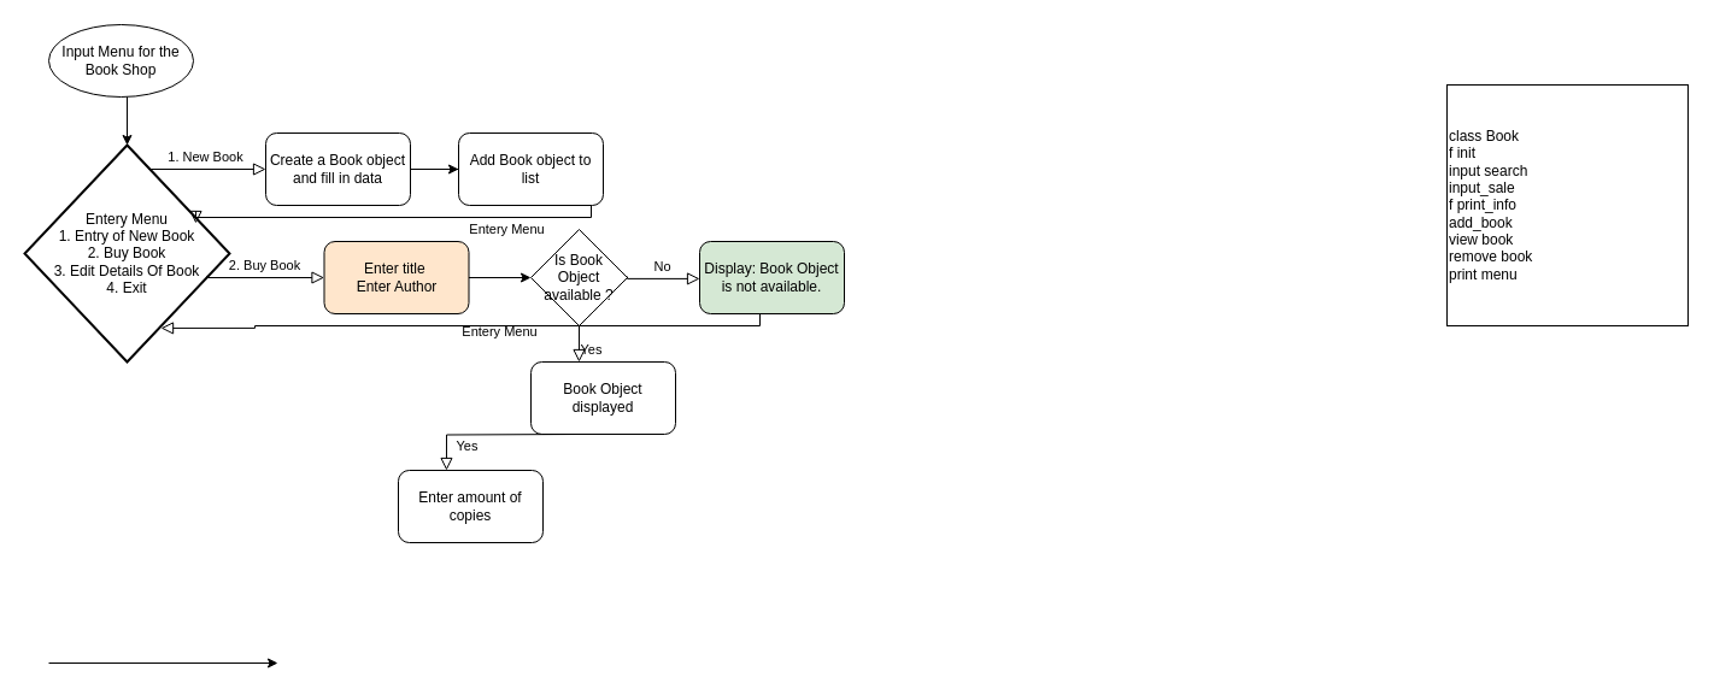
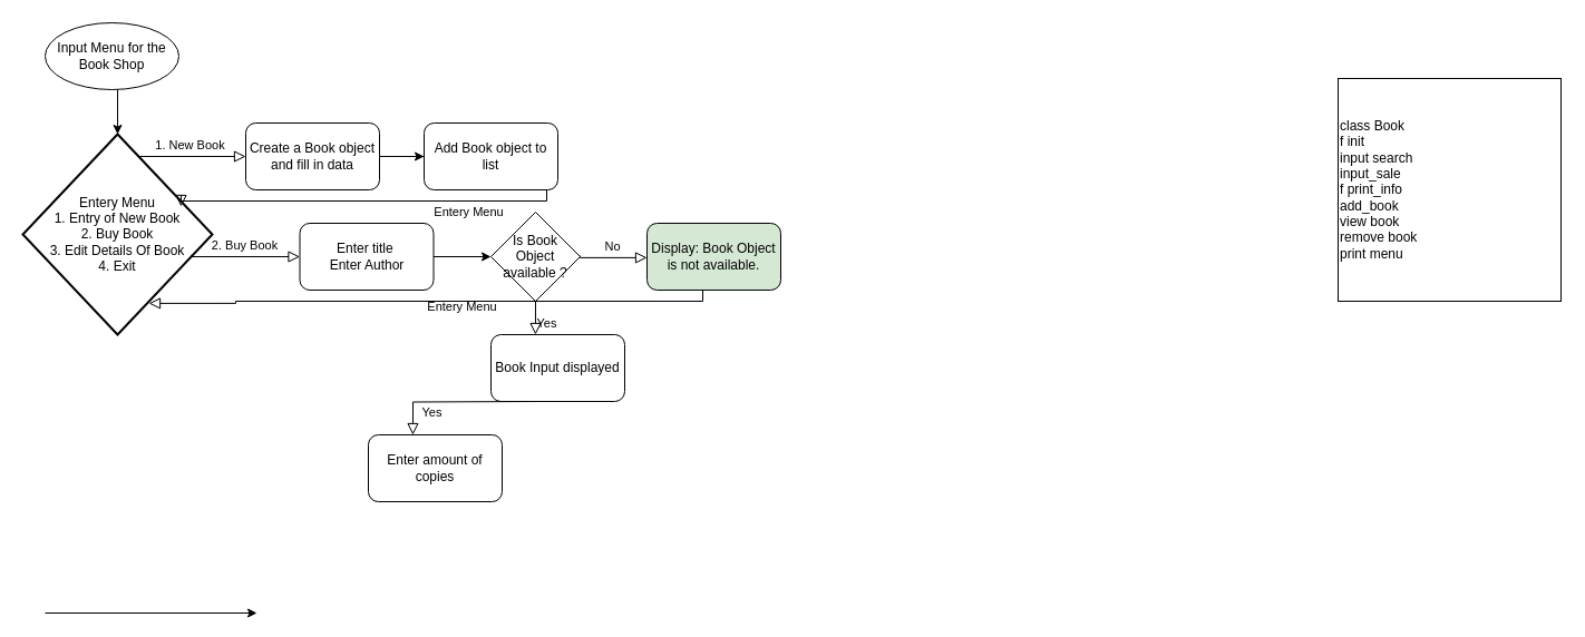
  <mxCell id="0" />
  <mxCell id="1" parent="0" />
  <mxCell id="2" value="" style="rounded=0;html=1;jettySize=auto;orthogonalLoop=1;fontSize=11;endArrow=block;endFill=0;endSize=8;strokeWidth=1;shadow=0;labelBackgroundColor=none;edgeStyle=orthogonalEdgeStyle;" parent="1" edge="1"><mxGeometry relative="1" as="geometry"><mxPoint x="900" y="410" as="targetPoint" /></mxGeometry></mxCell>
  <mxCell id="3" value="class Book&lt;br&gt;f init&lt;br&gt;input search&lt;br&gt;input_sale&lt;br&gt;f print_info&lt;br&gt;add_book&lt;br&gt;view book&lt;br&gt;remove book&lt;br&gt;print menu" style="whiteSpace=wrap;html=1;aspect=fixed;align=left;" parent="1" vertex="1"><mxGeometry x="1200" y="70" width="200" height="200" as="geometry" /></mxCell>
  <mxCell id="4" value="Input Menu for the Book Shop" style="ellipse;whiteSpace=wrap;html=1;rounded=1;glass=0;strokeWidth=1;shadow=0;" parent="1" vertex="1"><mxGeometry x="40" y="20" width="120" height="60" as="geometry" /></mxCell>
  <mxCell id="5" value="Entery Menu&lt;br&gt;1. Entry of New Book&lt;br&gt;2. Buy Book&lt;br&gt;3. Edit Details Of Book&lt;br&gt;4. Exit" style="strokeWidth=2;html=1;shape=mxgraph.flowchart.decision;whiteSpace=wrap;" parent="1" vertex="1"><mxGeometry x="20" y="120" width="170" height="180" as="geometry" /></mxCell>
  <mxCell id="6" value="" style="endArrow=classic;html=1;rounded=0;entryX=0.5;entryY=0;entryDx=0;entryDy=0;entryPerimeter=0;" parent="1" target="5" edge="1"><mxGeometry width="50" height="50" relative="1" as="geometry"><mxPoint x="105" y="80" as="sourcePoint" /><mxPoint x="480" y="180" as="targetPoint" /><Array as="points" /></mxGeometry></mxCell>
  <mxCell id="7" value="" style="endArrow=classic;html=1;rounded=0;" parent="1" edge="1"><mxGeometry width="50" height="50" relative="1" as="geometry"><mxPoint x="40" y="550" as="sourcePoint" /><mxPoint x="230" y="550" as="targetPoint" /></mxGeometry></mxCell>
  <mxCell id="8" value="1. New Book" style="edgeStyle=orthogonalEdgeStyle;rounded=0;html=1;jettySize=auto;orthogonalLoop=1;fontSize=11;endArrow=block;endFill=0;endSize=8;strokeWidth=1;shadow=0;labelBackgroundColor=none;exitX=0.606;exitY=0.102;exitDx=0;exitDy=0;exitPerimeter=0;" parent="1" source="5" edge="1"><mxGeometry y="10" relative="1" as="geometry"><mxPoint as="offset" /><mxPoint x="130" y="140" as="sourcePoint" /><mxPoint x="220" y="140" as="targetPoint" /><Array as="points"><mxPoint x="123" y="140" /></Array></mxGeometry></mxCell>
  <mxCell id="9" value="Is Book Object available ?" style="rhombus;whiteSpace=wrap;html=1;" parent="1" vertex="1"><mxGeometry x="440" y="190" width="80" height="80" as="geometry" /></mxCell>
  <mxCell id="10" value="Create a Book object and fill in data" style="rounded=1;whiteSpace=wrap;html=1;" parent="1" vertex="1"><mxGeometry x="220" y="110" width="120" height="60" as="geometry" /></mxCell>
  <mxCell id="11" value="Entery Menu" style="edgeStyle=orthogonalEdgeStyle;rounded=0;html=1;jettySize=auto;orthogonalLoop=1;fontSize=11;endArrow=block;endFill=0;endSize=8;strokeWidth=1;shadow=0;labelBackgroundColor=none;exitX=1;exitY=0.5;exitDx=0;exitDy=0;entryX=0.835;entryY=0.361;entryDx=0;entryDy=0;entryPerimeter=0;" parent="1" source="10" target="5" edge="1"><mxGeometry x="-0.006" y="10" relative="1" as="geometry"><mxPoint as="offset" /><mxPoint x="230" y="150" as="sourcePoint" /><mxPoint x="133.02" y="148.36" as="targetPoint" /><Array as="points"><mxPoint x="490" y="140" /><mxPoint x="490" y="180" /><mxPoint x="162" y="180" /></Array></mxGeometry></mxCell>
  <mxCell id="12" value="2. Buy Book" style="edgeStyle=orthogonalEdgeStyle;rounded=0;html=1;jettySize=auto;orthogonalLoop=1;fontSize=11;endArrow=block;endFill=0;endSize=8;strokeWidth=1;shadow=0;labelBackgroundColor=none;exitX=0.606;exitY=0.102;exitDx=0;exitDy=0;exitPerimeter=0;" parent="1" edge="1"><mxGeometry y="10" relative="1" as="geometry"><mxPoint as="offset" /><mxPoint x="171.52" y="228.36" as="sourcePoint" /><mxPoint x="268.5" y="230" as="targetPoint" /><Array as="points"><mxPoint x="171.5" y="230" /></Array></mxGeometry></mxCell>
- <mxCell id="13" value="Enter title&amp;nbsp;&lt;br&gt;Enter Author" style="rounded=1;whiteSpace=wrap;html=1;fillColor=#ffe6cc;" parent="1" vertex="1"><mxGeometry x="268.5" y="200" width="120" height="60" as="geometry" /></mxCell>
+ <mxCell id="13" value="Enter title&amp;nbsp;&lt;br&gt;Enter Author" style="rounded=1;whiteSpace=wrap;html=1;" parent="1" vertex="1"><mxGeometry x="268.5" y="200" width="120" height="60" as="geometry" /></mxCell>
  <mxCell id="14" value="Entery Menu" style="edgeStyle=orthogonalEdgeStyle;rounded=0;html=1;jettySize=auto;orthogonalLoop=1;fontSize=11;endArrow=block;endFill=0;endSize=8;strokeWidth=1;shadow=0;labelBackgroundColor=none;entryX=0.665;entryY=0.844;entryDx=0;entryDy=0;entryPerimeter=0;" parent="1" target="5" edge="1"><mxGeometry x="-0.013" y="5" relative="1" as="geometry"><mxPoint as="offset" /><mxPoint x="630" y="250" as="sourcePoint" /><mxPoint x="210.45" y="274.98" as="targetPoint" /><Array as="points"><mxPoint x="630" y="230" /><mxPoint x="630" y="270" /><mxPoint x="211" y="270" /><mxPoint x="211" y="272" /></Array></mxGeometry></mxCell>
  <mxCell id="15" value="Add Book object to list" style="rounded=1;whiteSpace=wrap;html=1;" parent="1" vertex="1"><mxGeometry x="380" y="110" width="120" height="60" as="geometry" /></mxCell>
  <mxCell id="16" value="" style="endArrow=classic;html=1;rounded=0;" parent="1" edge="1"><mxGeometry width="50" height="50" relative="1" as="geometry"><mxPoint x="340" y="140" as="sourcePoint" /><mxPoint x="380" y="140" as="targetPoint" /></mxGeometry></mxCell>
  <mxCell id="17" value="" style="endArrow=classic;html=1;rounded=0;exitX=1;exitY=0.5;exitDx=0;exitDy=0;" parent="1" source="13" edge="1"><mxGeometry width="50" height="50" relative="1" as="geometry"><mxPoint x="430" y="240" as="sourcePoint" /><mxPoint x="440" y="230" as="targetPoint" /></mxGeometry></mxCell>
  <mxCell id="18" value="No" style="edgeStyle=orthogonalEdgeStyle;rounded=0;html=1;jettySize=auto;orthogonalLoop=1;fontSize=11;endArrow=block;endFill=0;endSize=8;strokeWidth=1;shadow=0;labelBackgroundColor=none;exitX=0.606;exitY=0.102;exitDx=0;exitDy=0;exitPerimeter=0;" parent="1" edge="1"><mxGeometry y="10" relative="1" as="geometry"><mxPoint as="offset" /><mxPoint x="520" y="229.09" as="sourcePoint" /><mxPoint x="580" y="230.91" as="targetPoint" /><Array as="points"><mxPoint x="520" y="231.09" /></Array></mxGeometry></mxCell>
  <mxCell id="19" value="Display: Book Object is not available." style="rounded=1;whiteSpace=wrap;html=1;fillColor=#d5e8d4;" parent="1" vertex="1"><mxGeometry x="580" y="200" width="120" height="60" as="geometry" /></mxCell>
  <mxCell id="20" value="Yes" style="edgeStyle=orthogonalEdgeStyle;rounded=0;html=1;jettySize=auto;orthogonalLoop=1;fontSize=11;endArrow=block;endFill=0;endSize=8;strokeWidth=1;shadow=0;labelBackgroundColor=none;exitX=0.606;exitY=0.102;exitDx=0;exitDy=0;exitPerimeter=0;entryX=0.333;entryY=0;entryDx=0;entryDy=0;entryPerimeter=0;" parent="1" target="21" edge="1"><mxGeometry x="0.332" y="10" relative="1" as="geometry"><mxPoint as="offset" /><mxPoint x="480" y="270" as="sourcePoint" /><mxPoint x="540" y="271.82" as="targetPoint" /><Array as="points" /></mxGeometry></mxCell>
- <mxCell id="21" value="Book Object displayed" style="rounded=1;whiteSpace=wrap;html=1;" parent="1" vertex="1"><mxGeometry x="440" y="300" width="120" height="60" as="geometry" /></mxCell>
+ <mxCell id="21" value="Book Input displayed" style="rounded=1;whiteSpace=wrap;html=1;" parent="1" vertex="1"><mxGeometry x="440" y="300" width="120" height="60" as="geometry" /></mxCell>
  <mxCell id="22" value="Yes" style="edgeStyle=orthogonalEdgeStyle;rounded=0;html=1;jettySize=auto;orthogonalLoop=1;fontSize=11;endArrow=block;endFill=0;endSize=8;strokeWidth=1;shadow=0;labelBackgroundColor=none;exitX=0.606;exitY=0.102;exitDx=0;exitDy=0;exitPerimeter=0;entryX=0.333;entryY=0;entryDx=0;entryDy=0;entryPerimeter=0;" parent="1" target="23" edge="1"><mxGeometry x="0.332" y="10" relative="1" as="geometry"><mxPoint as="offset" /><mxPoint x="480" y="360" as="sourcePoint" /><mxPoint x="540" y="361.82" as="targetPoint" /><Array as="points" /></mxGeometry></mxCell>
  <mxCell id="23" value="Enter amount of copies" style="rounded=1;whiteSpace=wrap;html=1;" parent="1" vertex="1"><mxGeometry x="330" y="390" width="120" height="60" as="geometry" /></mxCell>
